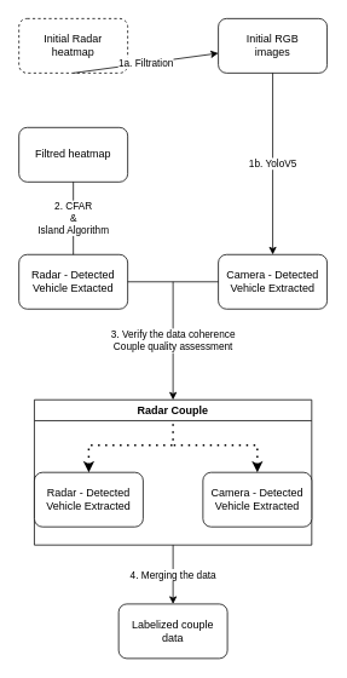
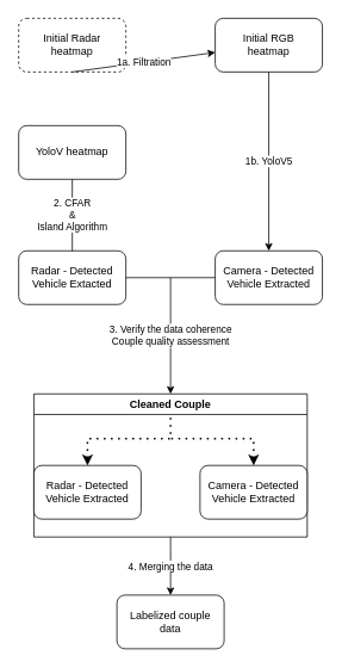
  <mxCell id="0" />
  <mxCell id="1" parent="0" />
- <mxCell id="2" value="Initial RGB&lt;br&gt;images" style="rounded=1;whiteSpace=wrap;html=1;" parent="1" vertex="1"><mxGeometry x="240" y="20" width="120" height="60" as="geometry" /></mxCell>
+ <mxCell id="2" value="Initial RGB&lt;br&gt;heatmap" style="rounded=1;whiteSpace=wrap;html=1;" parent="1" vertex="1"><mxGeometry x="240" y="20" width="120" height="60" as="geometry" /></mxCell>
  <mxCell id="3" value="Initial Radar&lt;br&gt;heatmap" style="rounded=1;whiteSpace=wrap;html=1;dashed=1;" parent="1" vertex="1"><mxGeometry x="20" y="20" width="120" height="60" as="geometry" /></mxCell>
  <mxCell id="4" value="Camera - Detected Vehicle Extracted" style="rounded=1;whiteSpace=wrap;html=1;" vertex="1" parent="1"><mxGeometry x="240" y="280" width="120" height="60" as="geometry" /></mxCell>
  <mxCell id="5" value="1b. YoloV5" style="endArrow=classic;html=1;rounded=0;exitX=0.5;exitY=1;exitDx=0;exitDy=0;entryX=0.5;entryY=0;entryDx=0;entryDy=0;" edge="1" parent="1" source="2" target="4"><mxGeometry width="50" height="50" relative="1" as="geometry"><mxPoint x="340" y="30" as="sourcePoint" /><mxPoint x="390" y="-20" as="targetPoint" /><Array as="points" /></mxGeometry></mxCell>
- <mxCell id="6" value="Filtred heatmap" style="rounded=1;whiteSpace=wrap;html=1;" vertex="1" parent="1"><mxGeometry x="20" y="140" width="120" height="60" as="geometry" /></mxCell>
+ <mxCell id="6" value="YoloV heatmap" style="rounded=1;whiteSpace=wrap;html=1;" vertex="1" parent="1"><mxGeometry x="20" y="140" width="120" height="60" as="geometry" /></mxCell>
  <mxCell id="7" value="1a. Filtration" style="endArrow=classic;html=1;rounded=0;exitX=0.5;exitY=1;exitDx=0;exitDy=0;" edge="1" parent="1" source="3" target="2"><mxGeometry width="50" height="50" relative="1" as="geometry"><mxPoint x="340" y="30" as="sourcePoint" /><mxPoint x="390" y="-20" as="targetPoint" /></mxGeometry></mxCell>
  <mxCell id="8" value="Radar - Detected Vehicle Extacted" style="rounded=1;whiteSpace=wrap;html=1;" vertex="1" parent="1"><mxGeometry x="20" y="280" width="120" height="60" as="geometry" /></mxCell>
  <mxCell id="9" value="2. CFAR&lt;br&gt;&amp;amp; &lt;br&gt;Island Algorithm" style="endArrow=none;html=1;rounded=0;exitX=0.5;exitY=1;exitDx=0;exitDy=0;entryX=0.5;entryY=0;entryDx=0;entryDy=0;" edge="1" parent="1" source="6" target="8"><mxGeometry width="50" height="50" relative="1" as="geometry"><mxPoint x="340" y="30" as="sourcePoint" /><mxPoint x="390" y="-20" as="targetPoint" /></mxGeometry></mxCell>
  <mxCell id="10" value="" style="endArrow=none;startArrow=none;html=1;rounded=0;entryX=0;entryY=0.5;entryDx=0;entryDy=0;exitX=1;exitY=0.5;exitDx=0;exitDy=0;endFill=0;startFill=0;" edge="1" parent="1" source="8" target="4"><mxGeometry width="50" height="50" relative="1" as="geometry"><mxPoint x="60" y="420" as="sourcePoint" /><mxPoint x="110" y="370" as="targetPoint" /></mxGeometry></mxCell>
  <mxCell id="11" value="3. Verify the data coherence&lt;br&gt;Couple quality assessment" style="endArrow=classic;html=1;rounded=0;entryX=0.5;entryY=0;entryDx=0;entryDy=0;" edge="1" parent="1"><mxGeometry width="50" height="50" relative="1" as="geometry"><mxPoint x="190" y="310" as="sourcePoint" /><mxPoint x="190" y="440" as="targetPoint" /></mxGeometry></mxCell>
  <mxCell id="12" value="Labelized couple &lt;br&gt;data" style="rounded=1;whiteSpace=wrap;html=1;" vertex="1" parent="1"><mxGeometry x="130" y="665" width="120" height="60" as="geometry" /></mxCell>
  <mxCell id="13" value="4. Merging the data" style="endArrow=classic;html=1;rounded=0;entryX=0.5;entryY=0;entryDx=0;entryDy=0;exitX=0.5;exitY=1;exitDx=0;exitDy=0;" edge="1" parent="1" source="14" target="12"><mxGeometry width="50" height="50" relative="1" as="geometry"><mxPoint x="190" y="630" as="sourcePoint" /><mxPoint x="299.71" y="650" as="targetPoint" /></mxGeometry></mxCell>
- <mxCell id="14" value="Radar Couple" style="swimlane;whiteSpace=wrap;html=1;" vertex="1" parent="1"><mxGeometry x="37" y="440" width="306" height="160" as="geometry" /></mxCell>
+ <mxCell id="14" value="Cleaned Couple" style="swimlane;whiteSpace=wrap;html=1;" vertex="1" parent="1"><mxGeometry x="37" y="440" width="306" height="160" as="geometry" /></mxCell>
  <mxCell id="15" value="Radar - Detected Vehicle Extracted" style="rounded=1;whiteSpace=wrap;html=1;" vertex="1" parent="14"><mxGeometry y="80" width="120" height="60" as="geometry" /></mxCell>
  <mxCell id="16" value="Camera - Detected Vehicle Extracted" style="rounded=1;whiteSpace=wrap;html=1;" vertex="1" parent="14"><mxGeometry x="186" y="80" width="120" height="60" as="geometry" /></mxCell>
  <mxCell id="17" value="" style="endArrow=none;dashed=1;html=1;dashPattern=1 3;strokeWidth=2;rounded=0;exitX=0.5;exitY=0;exitDx=0;exitDy=0;endFill=0;startArrow=classic;startFill=1;" edge="1" parent="14" source="15"><mxGeometry width="50" height="50" relative="1" as="geometry"><mxPoint x="153" y="70" as="sourcePoint" /><mxPoint x="153" y="22" as="targetPoint" /><Array as="points"><mxPoint x="60" y="50" /><mxPoint x="153" y="50" /></Array></mxGeometry></mxCell>
  <mxCell id="18" value="" style="endArrow=none;dashed=1;html=1;dashPattern=1 3;strokeWidth=2;rounded=0;exitX=0.5;exitY=0;exitDx=0;exitDy=0;startArrow=classic;startFill=1;" edge="1" parent="14" source="16"><mxGeometry width="50" height="50" relative="1" as="geometry"><mxPoint x="106.5" y="90" as="sourcePoint" /><mxPoint x="150" y="50" as="targetPoint" /><Array as="points"><mxPoint x="246" y="50" /><mxPoint x="200" y="50" /></Array></mxGeometry></mxCell>
